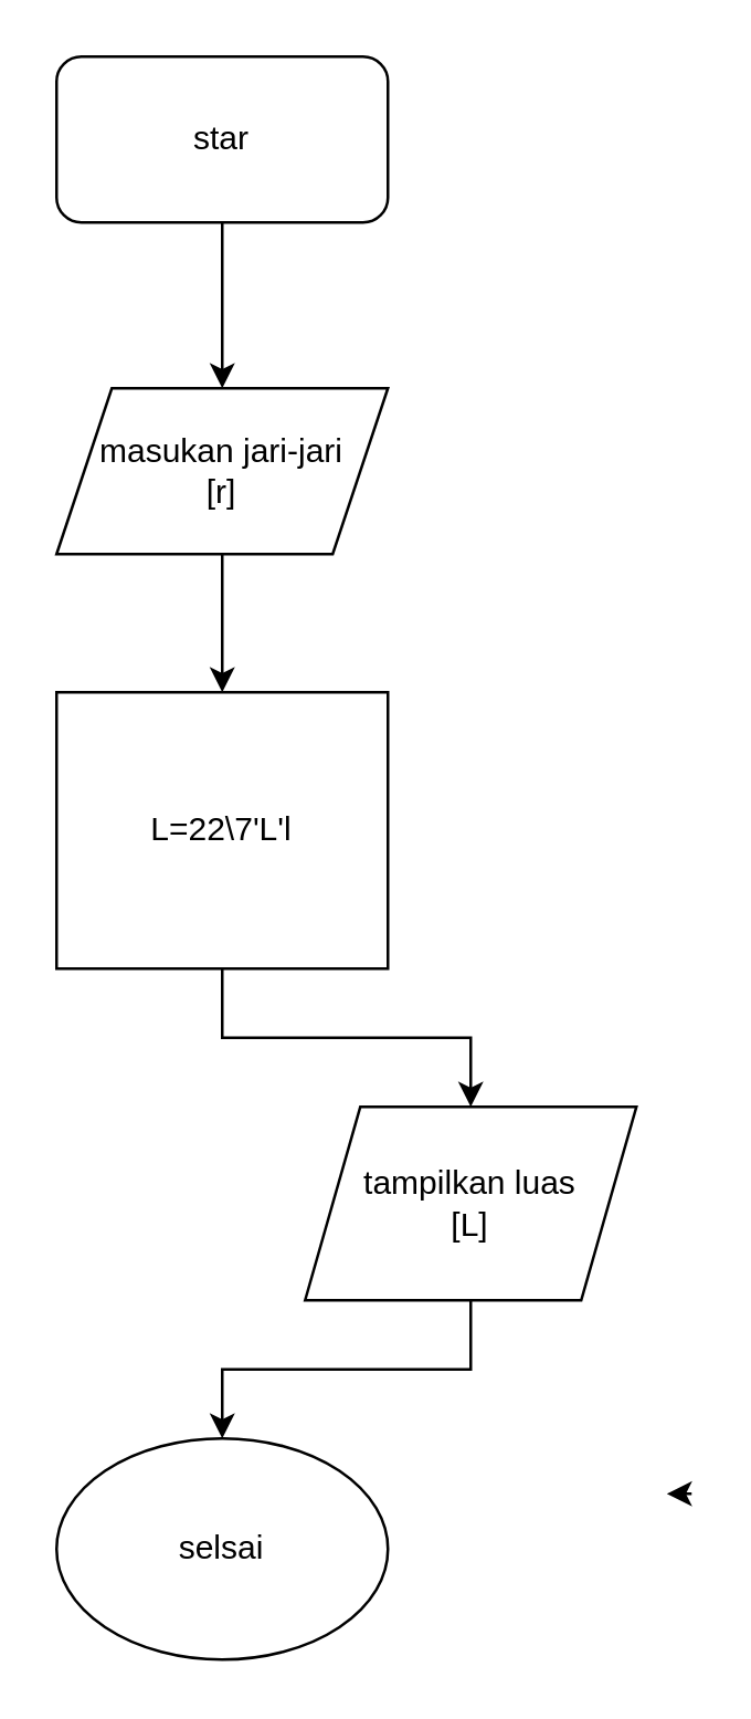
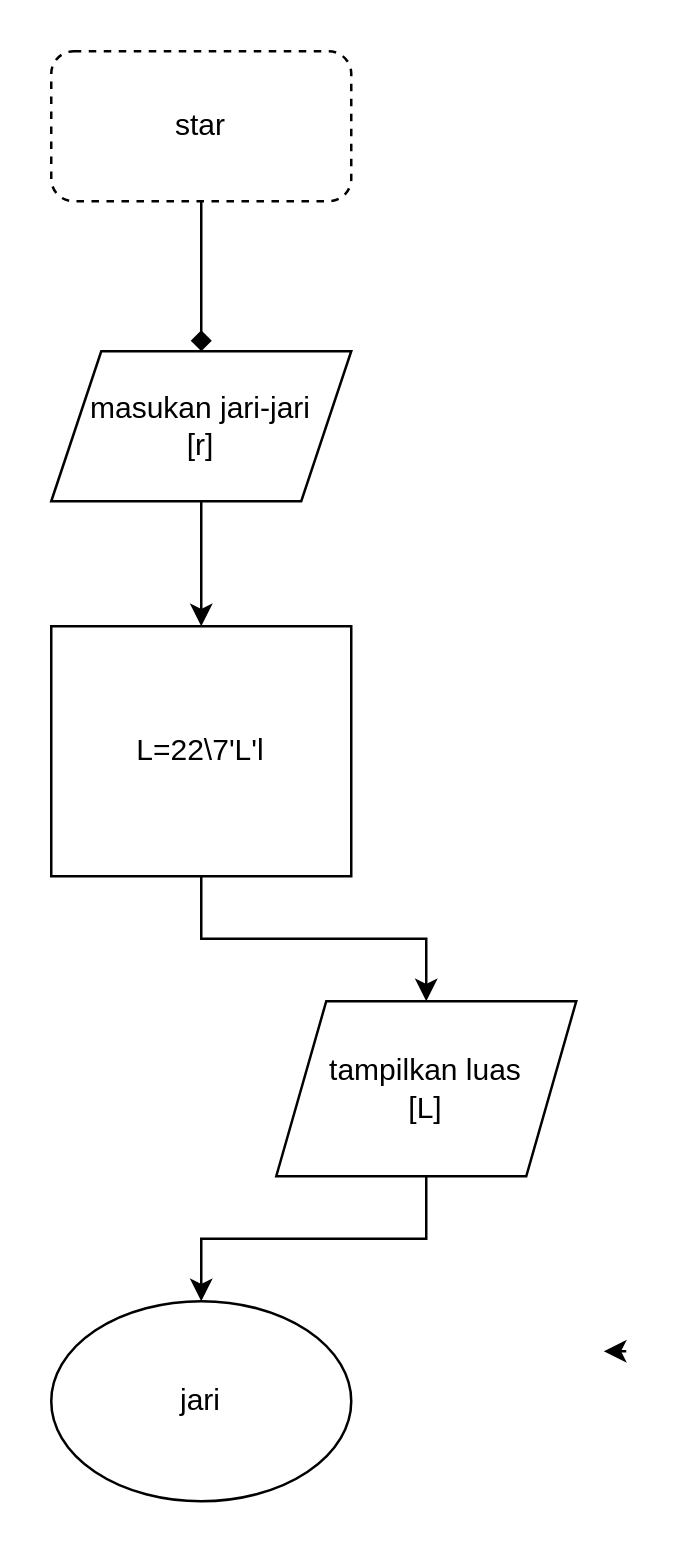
  <mxCell id="0" />
  <mxCell id="1" parent="0" />
  <mxCell id="2" style="edgeStyle=orthogonalEdgeStyle;rounded=0;orthogonalLoop=1;jettySize=auto;html=1;entryX=0.425;entryY=0;entryDx=0;entryDy=0;entryPerimeter=0;" edge="1" parent="1"><mxGeometry relative="1" as="geometry"><mxPoint x="250" y="540" as="sourcePoint" /><mxPoint x="241" y="540" as="targetPoint" /></mxGeometry></mxCell>
- <mxCell id="3" style="edgeStyle=orthogonalEdgeStyle;rounded=0;orthogonalLoop=1;jettySize=auto;html=1;entryX=0.5;entryY=0;entryDx=0;entryDy=0;" edge="1" parent="1" source="4" target="6"><mxGeometry relative="1" as="geometry" /></mxCell>
- <mxCell id="4" value="star" style="rounded=1;whiteSpace=wrap;html=1;" vertex="1" parent="1"><mxGeometry x="20" y="20" width="120" height="60" as="geometry" /></mxCell>
+ <mxCell id="3" style="edgeStyle=orthogonalEdgeStyle;rounded=0;orthogonalLoop=1;jettySize=auto;html=1;entryX=0.5;entryY=0;entryDx=0;entryDy=0;endArrow=diamond;" edge="1" parent="1" source="4" target="6"><mxGeometry relative="1" as="geometry" /></mxCell>
+ <mxCell id="4" value="star" style="rounded=1;whiteSpace=wrap;html=1;dashed=1;" vertex="1" parent="1"><mxGeometry x="20" y="20" width="120" height="60" as="geometry" /></mxCell>
  <mxCell id="5" value="" style="edgeStyle=orthogonalEdgeStyle;rounded=0;orthogonalLoop=1;jettySize=auto;html=1;" edge="1" parent="1" source="6" target="8"><mxGeometry relative="1" as="geometry" /></mxCell>
  <mxCell id="6" value="&lt;div&gt;masukan jari-jari&lt;/div&gt;&lt;div&gt;[r]&lt;br&gt;&lt;/div&gt;" style="shape=parallelogram;perimeter=parallelogramPerimeter;whiteSpace=wrap;html=1;fixedSize=1;" vertex="1" parent="1"><mxGeometry x="20" y="140" width="120" height="60" as="geometry" /></mxCell>
  <mxCell id="7" style="edgeStyle=orthogonalEdgeStyle;rounded=0;orthogonalLoop=1;jettySize=auto;html=1;" edge="1" parent="1" source="8" target="10"><mxGeometry relative="1" as="geometry"><mxPoint x="80" y="410" as="targetPoint" /></mxGeometry></mxCell>
  <mxCell id="8" value="L=22\7'L'l" style="whiteSpace=wrap;html=1;" vertex="1" parent="1"><mxGeometry x="20" y="250" width="120" height="100" as="geometry" /></mxCell>
  <mxCell id="9" style="edgeStyle=orthogonalEdgeStyle;rounded=0;orthogonalLoop=1;jettySize=auto;html=1;" edge="1" parent="1" source="10" target="11"><mxGeometry relative="1" as="geometry"><mxPoint x="80" y="520" as="targetPoint" /></mxGeometry></mxCell>
  <mxCell id="10" value="&lt;div&gt;tampilkan luas &lt;br&gt;&lt;/div&gt;&lt;div&gt;[L]&lt;br&gt;&lt;/div&gt;" style="shape=parallelogram;perimeter=parallelogramPerimeter;whiteSpace=wrap;html=1;fixedSize=1;" vertex="1" parent="1"><mxGeometry x="110" y="400" width="120" height="70" as="geometry" /></mxCell>
- <mxCell id="11" value="selsai" style="ellipse;whiteSpace=wrap;html=1;" vertex="1" parent="1"><mxGeometry x="20" y="520" width="120" height="80" as="geometry" /></mxCell>
+ <mxCell id="11" value="jari" style="ellipse;whiteSpace=wrap;html=1;" vertex="1" parent="1"><mxGeometry x="20" y="520" width="120" height="80" as="geometry" /></mxCell>
